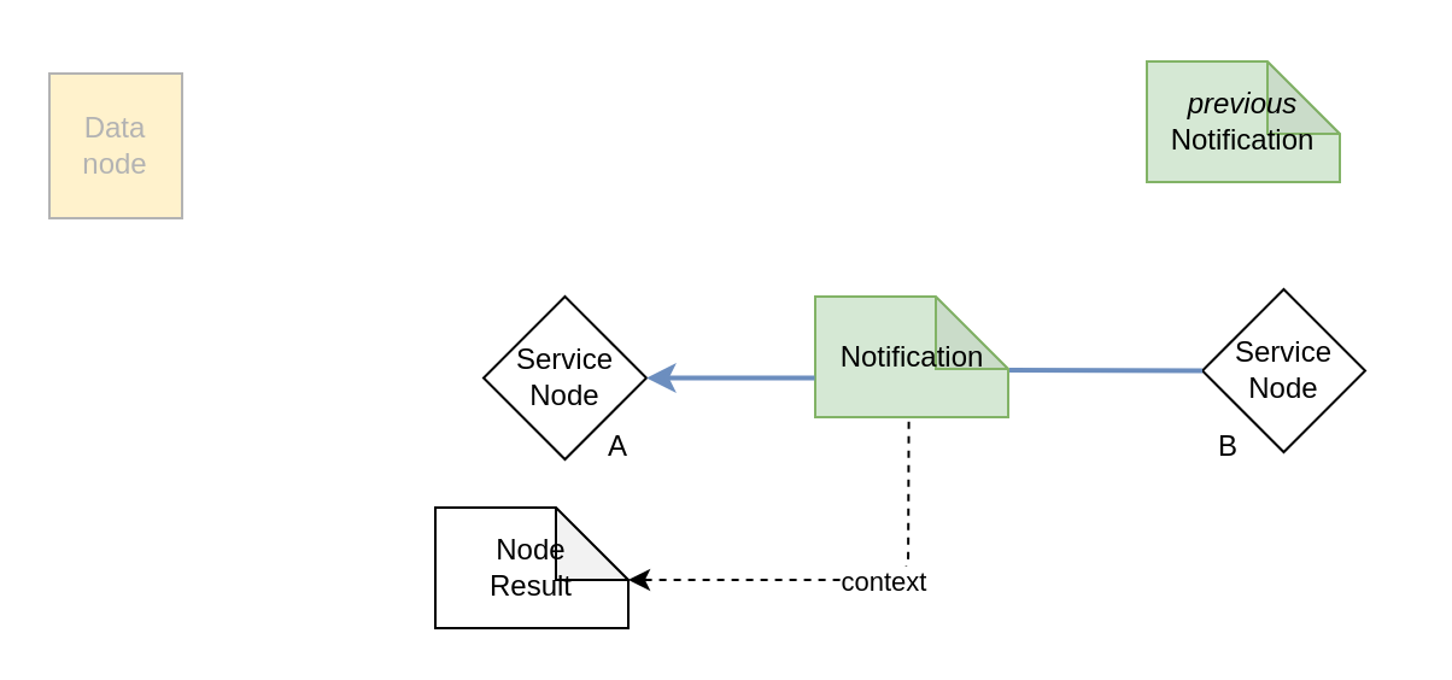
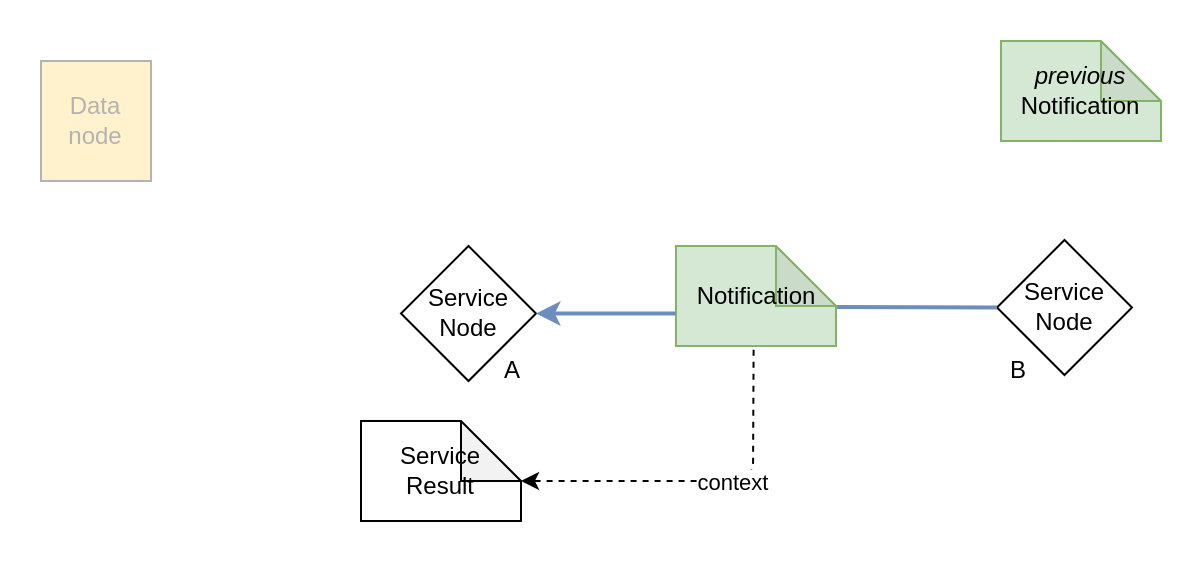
  <mxCell id="0" />
  <mxCell id="1" parent="0" />
  <mxCell id="2" value="Notification" style="shape=note;whiteSpace=wrap;html=1;backgroundOutline=1;darkOpacity=0.05;strokeColor=#82b366;fillColor=#d5e8d4;" vertex="1" parent="1"><mxGeometry x="337.5" y="122.5" width="80" height="50" as="geometry" /></mxCell>
  <mxCell id="3" value="Service&lt;br&gt;Node" style="rhombus;whiteSpace=wrap;html=1;" vertex="1" parent="1"><mxGeometry x="498" y="119.5" width="67.5" height="67.5" as="geometry" /></mxCell>
  <mxCell id="4" value="Service&lt;br&gt;Node" style="rhombus;whiteSpace=wrap;html=1;" vertex="1" parent="1"><mxGeometry x="200" y="122.5" width="67.5" height="67.5" as="geometry" /></mxCell>
  <mxCell id="5" value="A" style="text;html=1;strokeColor=none;fillColor=none;align=center;verticalAlign=middle;whiteSpace=wrap;rounded=0;" vertex="1" parent="1"><mxGeometry x="226" y="170.25" width="60" height="30" as="geometry" /></mxCell>
  <mxCell id="6" value="B" style="text;html=1;strokeColor=none;fillColor=none;align=center;verticalAlign=middle;whiteSpace=wrap;rounded=0;" vertex="1" parent="1"><mxGeometry x="479" y="170.25" width="60" height="30" as="geometry" /></mxCell>
- <mxCell id="7" value="&lt;i&gt;previous&lt;/i&gt;&lt;br&gt;Notification" style="shape=note;whiteSpace=wrap;html=1;backgroundOutline=1;darkOpacity=0.05;strokeColor=#82b366;fillColor=#d5e8d4;" vertex="1" parent="1"><mxGeometry x="475" y="25" width="80" height="50" as="geometry" /></mxCell>
+ <mxCell id="7" value="&lt;i&gt;previous&lt;/i&gt;&lt;br&gt;Notification" style="shape=note;whiteSpace=wrap;html=1;backgroundOutline=1;darkOpacity=0.05;strokeColor=#82b366;fillColor=#d5e8d4;" vertex="1" parent="1"><mxGeometry x="500" y="20" width="80" height="50" as="geometry" /></mxCell>
  <mxCell id="8" value="" style="endArrow=classic;html=1;rounded=0;entryX=1;entryY=0.5;entryDx=0;entryDy=0;exitX=-0.003;exitY=0.675;exitDx=0;exitDy=0;exitPerimeter=0;strokeWidth=2;fillColor=#dae8fc;strokeColor=#6c8ebf;" edge="1" parent="1" source="2" target="4"><mxGeometry width="50" height="50" relative="1" as="geometry"><mxPoint x="300" y="220" as="sourcePoint" /><mxPoint x="350" y="170" as="targetPoint" /></mxGeometry></mxCell>
  <mxCell id="9" value="" style="endArrow=none;html=1;rounded=0;strokeWidth=2;exitX=0;exitY=0.5;exitDx=0;exitDy=0;fillColor=#dae8fc;strokeColor=#6c8ebf;" edge="1" parent="1"><mxGeometry width="50" height="50" relative="1" as="geometry"><mxPoint x="498" y="153.25" as="sourcePoint" /><mxPoint x="418" y="153" as="targetPoint" /></mxGeometry></mxCell>
  <mxCell id="10" value="&lt;font color=&quot;#b3b3b3&quot;&gt;Data node&lt;/font&gt;" style="rounded=0;whiteSpace=wrap;html=1;rotation=0;strokeColor=#B3B3B3;fillColor=#fff2cc;" vertex="1" parent="1"><mxGeometry x="20" y="30" width="55" height="60" as="geometry" /></mxCell>
  <mxCell id="11" value="" style="endArrow=classic;html=1;rounded=1;dashed=1;exitX=0.485;exitY=1.037;exitDx=0;exitDy=0;exitPerimeter=0;" edge="1" parent="1"><mxGeometry width="50" height="50" relative="1" as="geometry"><mxPoint x="376.3" y="174.35" as="sourcePoint" /><mxPoint x="260" y="240" as="targetPoint" /><Array as="points"><mxPoint x="376" y="240" /></Array></mxGeometry></mxCell>
  <mxCell id="12" value="context" style="edgeLabel;html=1;align=center;verticalAlign=middle;resizable=0;points=[];" connectable="0" vertex="1" parent="11"><mxGeometry x="-0.167" relative="1" as="geometry"><mxPoint as="offset" /></mxGeometry></mxCell>
- <mxCell id="13" value="Node&lt;br&gt;Result" style="shape=note;whiteSpace=wrap;html=1;backgroundOutline=1;darkOpacity=0.05;" vertex="1" parent="1"><mxGeometry x="180" y="210" width="80" height="50" as="geometry" /></mxCell>
+ <mxCell id="13" value="Service&lt;br&gt;Result" style="shape=note;whiteSpace=wrap;html=1;backgroundOutline=1;darkOpacity=0.05;" vertex="1" parent="1"><mxGeometry x="180" y="210" width="80" height="50" as="geometry" /></mxCell>
